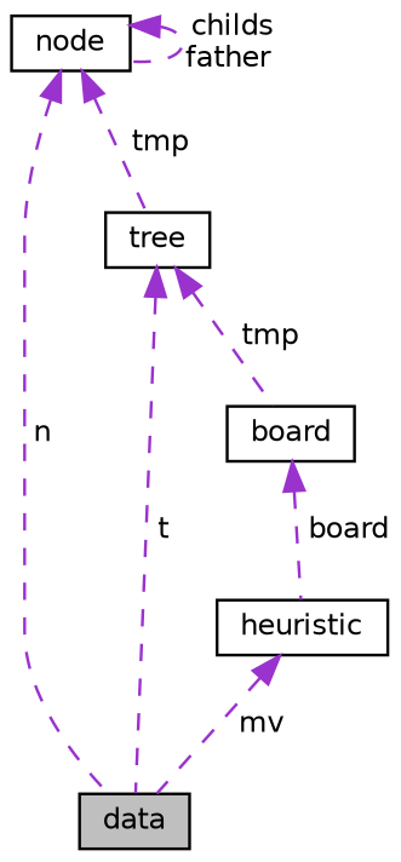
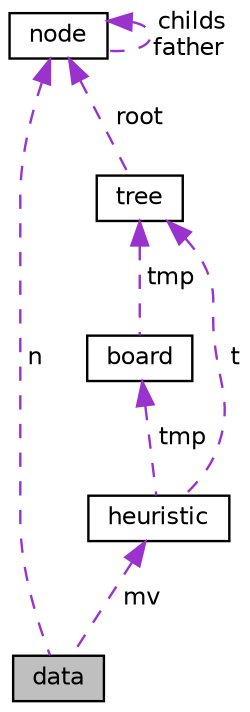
  digraph {
    node [color=black fillcolor=white fontname=Helvetica fontsize=10 shape=record style=filled]
    edge [color=darkorchid3 dir=back fontname=Helvetica fontsize=10 labelfontname=Helvetica labelfontsize=10 style=dashed]
    n1 [fillcolor=grey75 fontcolor=black height=0.2 label=data width=0.4]
    n2 [height=0.2 label="node" width=0.4]
    n3 [height=0.2 label=tree width=0.4]
    n4 [height=0.2 label=board width=0.4]
    n5 [height=0.2 label=heuristic width=0.4]
    n2 -> n1 [label=" n"]
    n2 -> n2 [label=" childs\nfather"]
-   n2 -> n3 [label=" tmp"]
-   n3 -> n1 [label=" t"]
+   n2 -> n3 [label=" root"]
+   n3 -> n5 [label=" t"]
    n3 -> n4 [label=" tmp"]
-   n4 -> n5 [label=" board"]
+   n4 -> n5 [label=" tmp"]
    n5 -> n1 [label=" mv"]
  }
